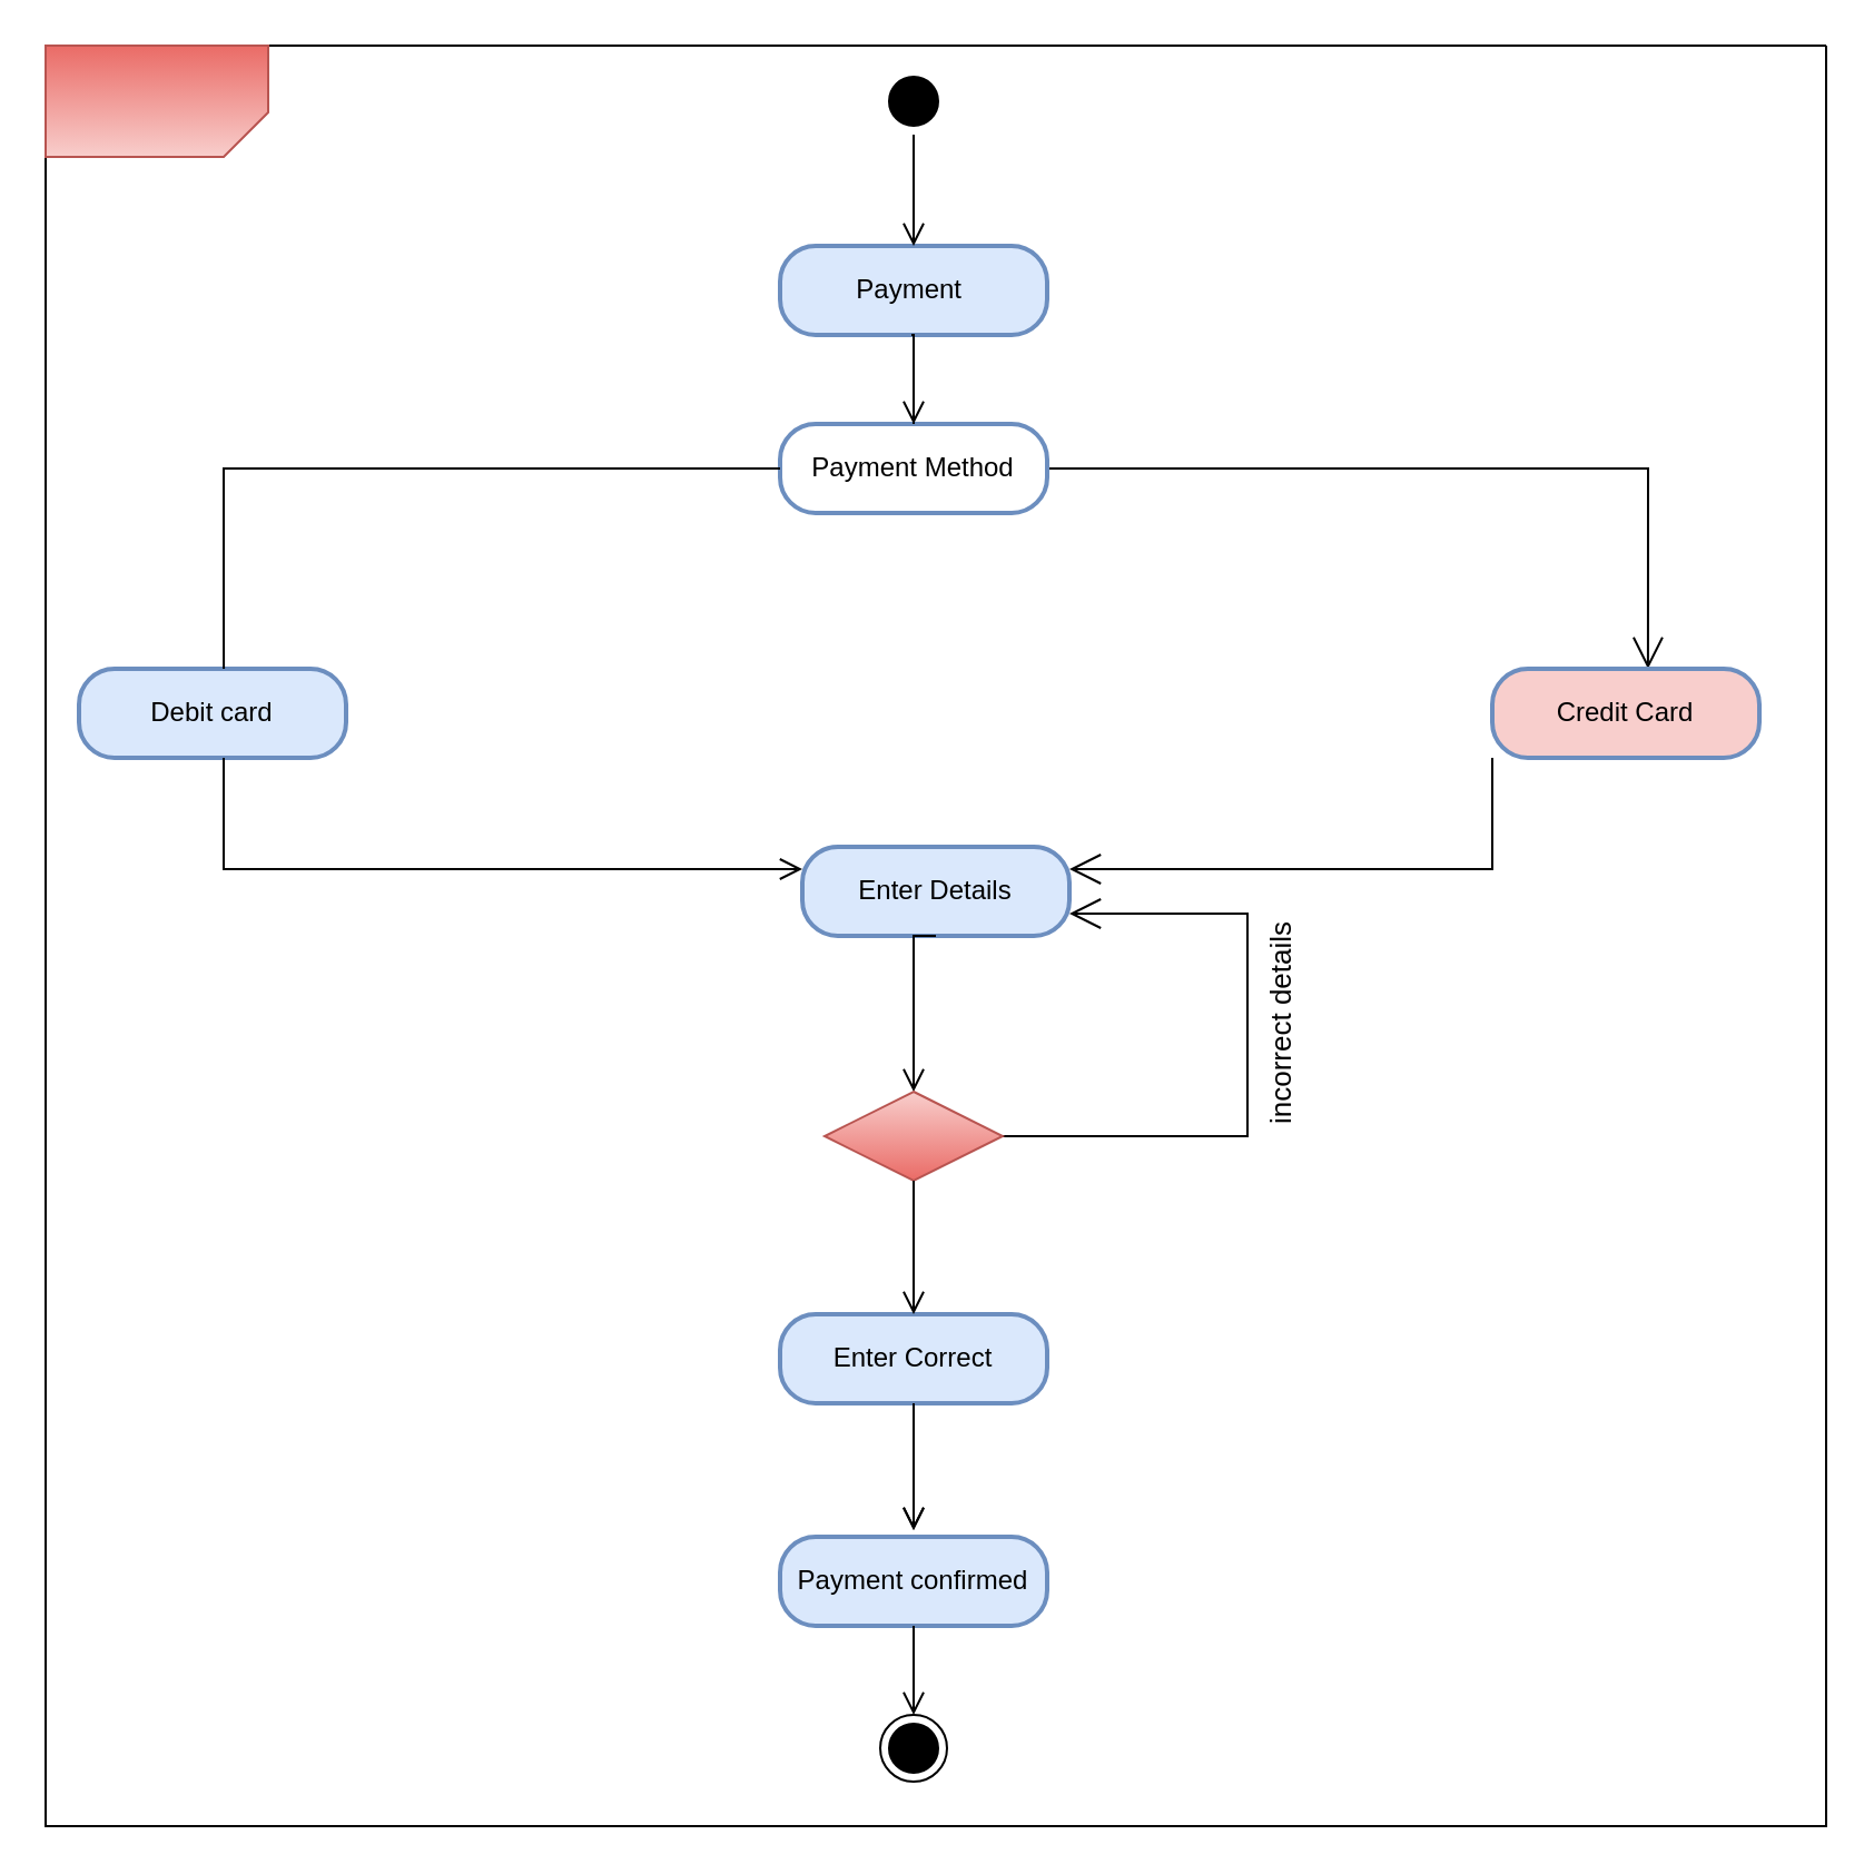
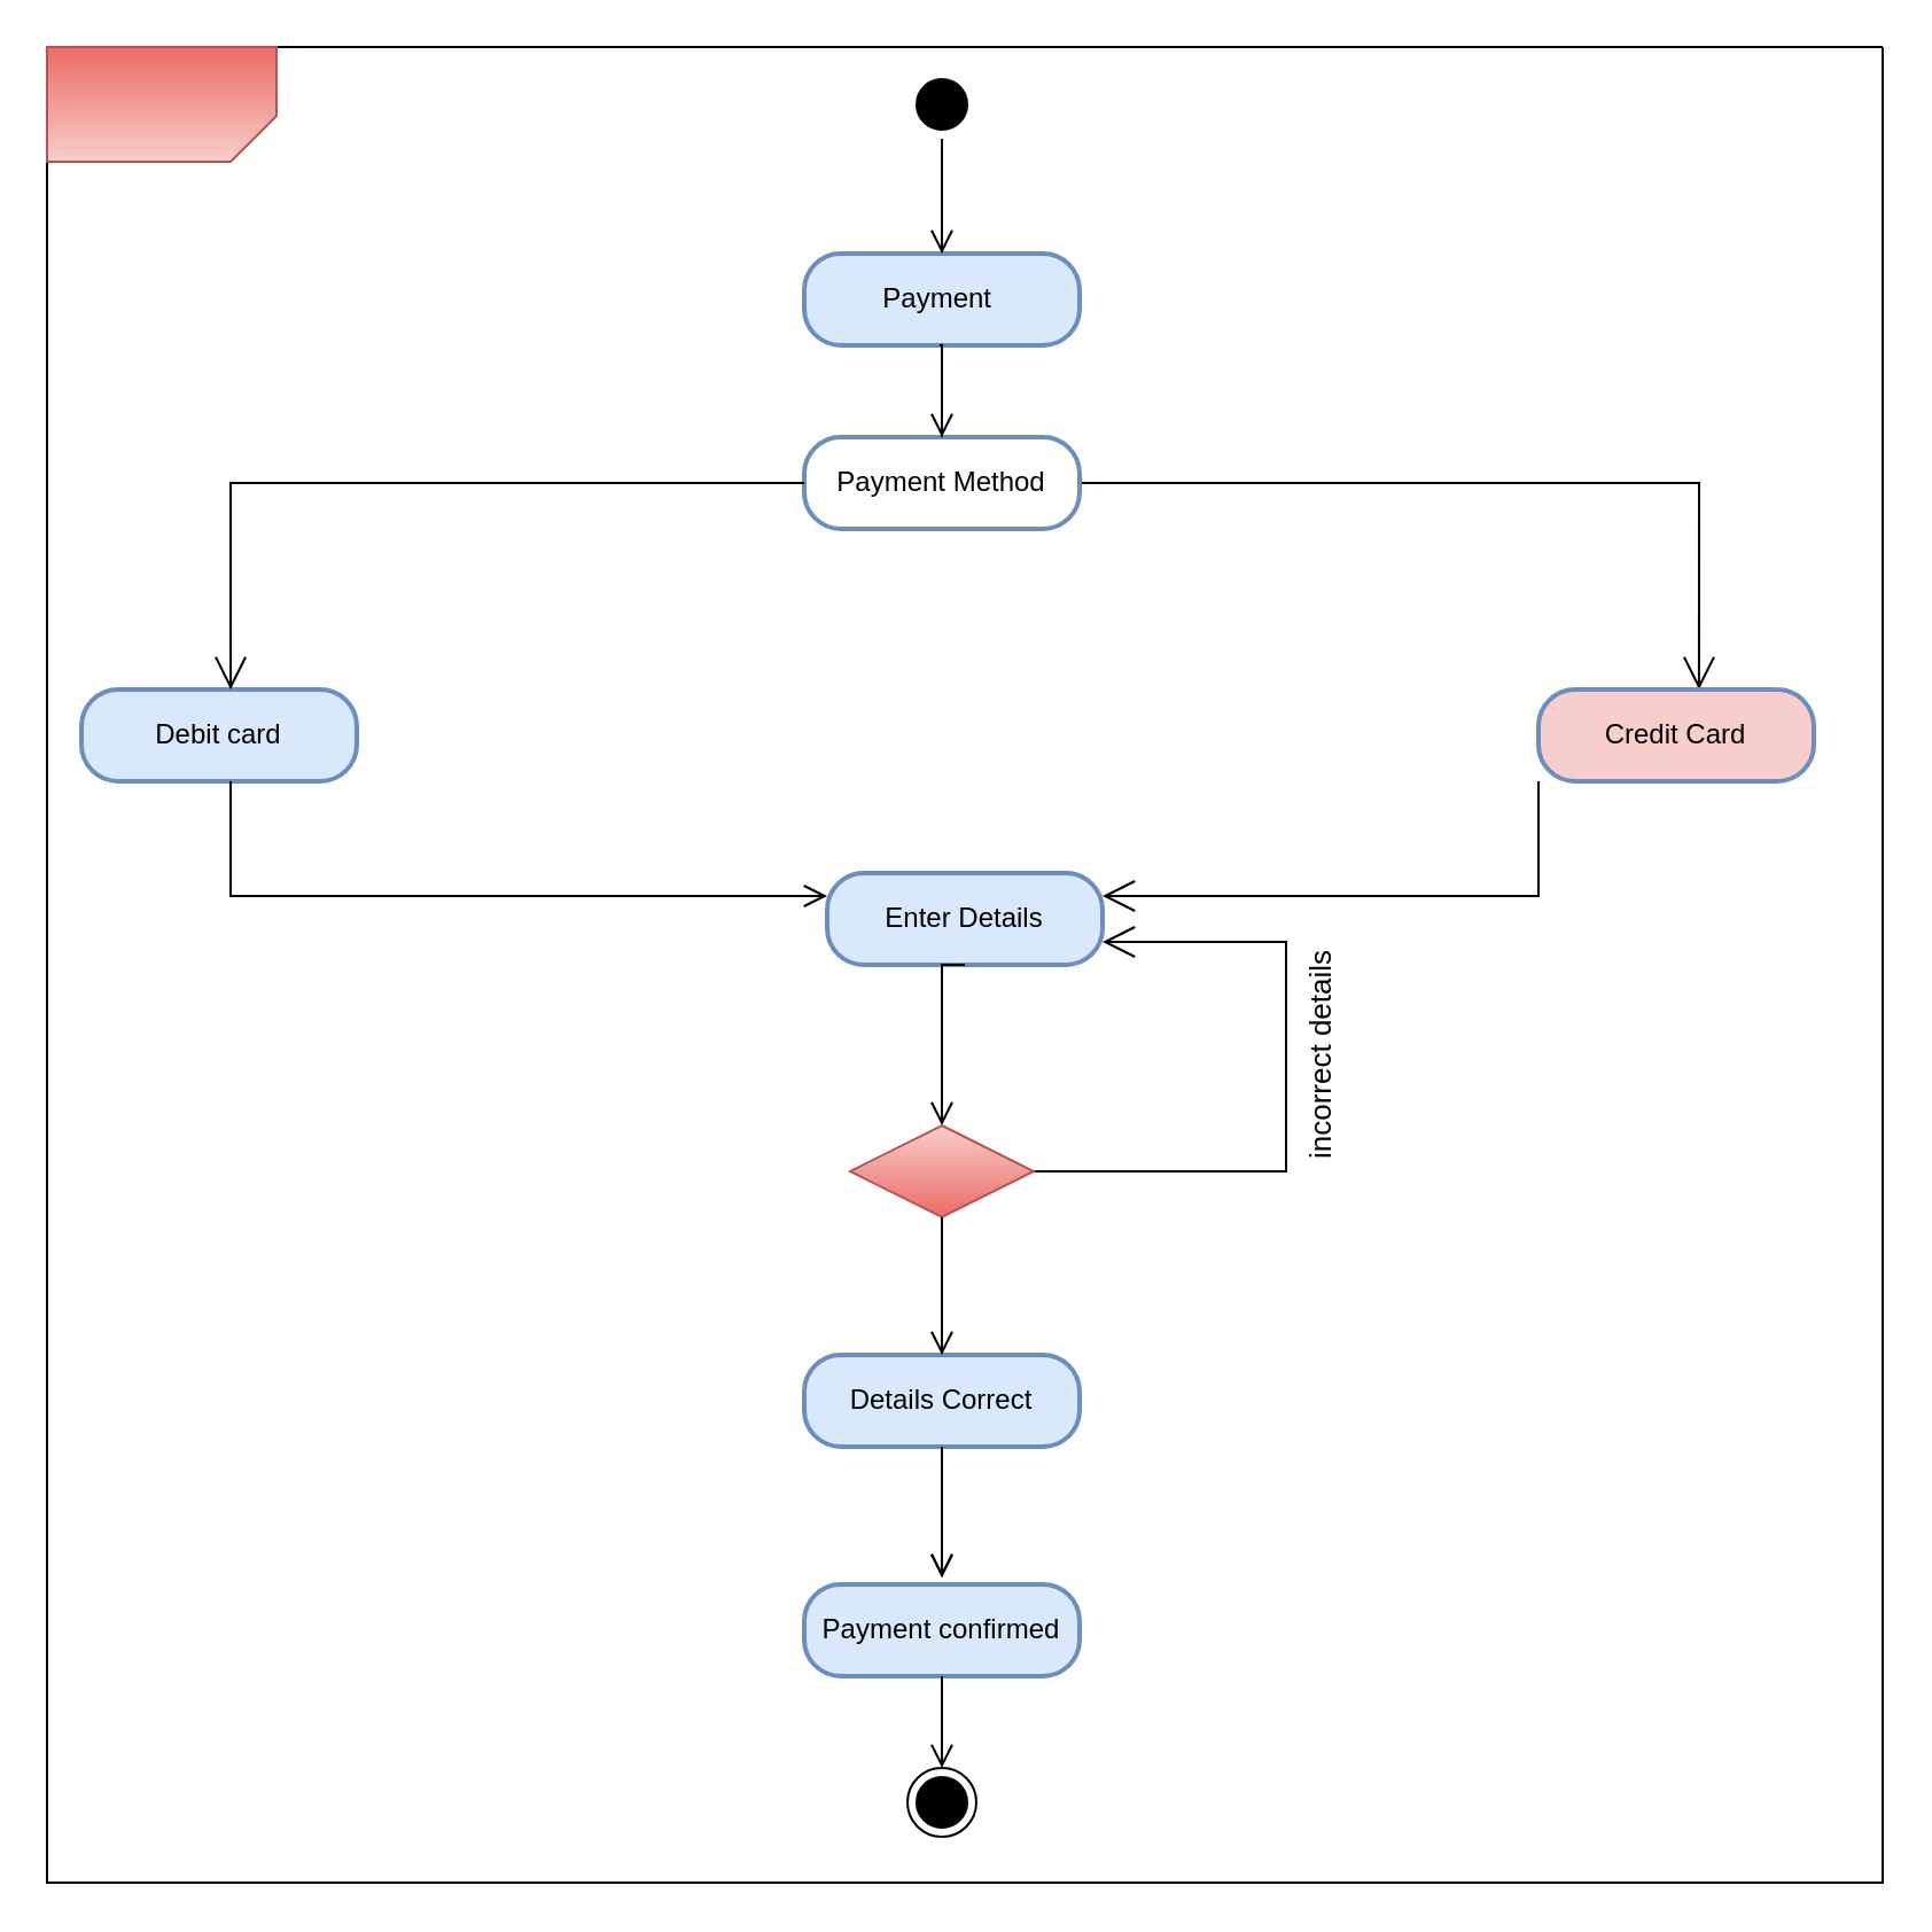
  <mxCell id="0" />
  <mxCell id="1" parent="0" />
  <mxCell id="2" value="" style="swimlane;startSize=0;fillColor=#f8cecc;strokeColor=#000000;gradientColor=#ea6b66;" vertex="1" parent="1"><mxGeometry x="20" y="20" width="800" height="800" as="geometry" /></mxCell>
  <mxCell id="3" value="" style="verticalLabelPosition=bottom;verticalAlign=top;html=1;shape=card;whiteSpace=wrap;size=20;arcSize=12;direction=west;fillColor=#f8cecc;gradientColor=#ea6b66;strokeColor=#b85450;" vertex="1" parent="2"><mxGeometry width="100" height="50" as="geometry" /></mxCell>
  <mxCell id="4" value="" style="ellipse;html=1;shape=startState;fillColor=#000000;strokeColor=#000000;" vertex="1" parent="2"><mxGeometry x="375" y="10" width="30" height="30" as="geometry" /></mxCell>
  <mxCell id="5" value="Payment&amp;nbsp;" style="rounded=1;whiteSpace=wrap;html=1;arcSize=40;fillColor=#dae8fc;strokeColor=#6c8ebf;strokeWidth=2;" vertex="1" parent="2"><mxGeometry x="330" y="90" width="120" height="40" as="geometry" /></mxCell>
  <mxCell id="6" value="" style="endArrow=open;endFill=1;endSize=12;html=1;rounded=0;exitX=1;exitY=0.5;exitDx=0;exitDy=0;entryX=0.583;entryY=0;entryDx=0;entryDy=0;entryPerimeter=0;" edge="1" parent="2" source="9" target="7"><mxGeometry width="160" relative="1" as="geometry"><mxPoint x="280" y="200" as="sourcePoint" /><mxPoint x="560" y="180" as="targetPoint" /><Array as="points"><mxPoint x="560" y="190" /><mxPoint x="640" y="190" /><mxPoint x="720" y="190" /></Array></mxGeometry></mxCell>
  <mxCell id="7" value="Credit Card" style="rounded=1;whiteSpace=wrap;html=1;arcSize=40;fillColor=#f8cecc;strokeColor=#6c8ebf;strokeWidth=2;" vertex="1" parent="2"><mxGeometry x="650" y="280" width="120" height="40" as="geometry" /></mxCell>
  <mxCell id="8" value="" style="edgeStyle=orthogonalEdgeStyle;html=1;verticalAlign=bottom;endArrow=open;endSize=8;strokeColor=#000000;rounded=0;entryX=0.5;entryY=0;entryDx=0;entryDy=0;" edge="1" parent="2" target="5"><mxGeometry relative="1" as="geometry"><mxPoint x="610" y="290" as="targetPoint" /><mxPoint x="390" y="40" as="sourcePoint" /><Array as="points"><mxPoint x="390" y="40" /></Array></mxGeometry></mxCell>
  <mxCell id="9" value="Payment Method" style="rounded=1;whiteSpace=wrap;html=1;arcSize=40;fillColor=#ffffff;strokeColor=#6c8ebf;strokeWidth=2;" vertex="1" parent="2"><mxGeometry x="330" y="170" width="120" height="40" as="geometry" /></mxCell>
  <mxCell id="10" value="Debit card" style="rounded=1;whiteSpace=wrap;html=1;arcSize=40;fillColor=#dae8fc;strokeColor=#6c8ebf;strokeWidth=2;" vertex="1" parent="2"><mxGeometry x="15" y="280" width="120" height="40" as="geometry" /></mxCell>
  <mxCell id="11" value="" style="edgeStyle=orthogonalEdgeStyle;html=1;verticalAlign=bottom;endArrow=open;endSize=8;strokeColor=#000000;rounded=0;" edge="1" parent="2"><mxGeometry relative="1" as="geometry"><mxPoint x="390" y="170" as="targetPoint" /><mxPoint x="390" y="170" as="sourcePoint" /><Array as="points"><mxPoint x="389" y="130" /><mxPoint x="389" y="130" /></Array></mxGeometry></mxCell>
  <mxCell id="12" value="Enter Details" style="rounded=1;whiteSpace=wrap;html=1;arcSize=40;fillColor=#dae8fc;strokeColor=#6c8ebf;strokeWidth=2;" vertex="1" parent="2"><mxGeometry x="340" y="360" width="120" height="40" as="geometry" /></mxCell>
- <mxCell id="13" value="Enter Correct" style="rounded=1;whiteSpace=wrap;html=1;arcSize=40;fillColor=#dae8fc;strokeColor=#6c8ebf;strokeWidth=2;" vertex="1" parent="2"><mxGeometry x="330" y="570" width="120" height="40" as="geometry" /></mxCell>
+ <mxCell id="13" value="Details Correct" style="rounded=1;whiteSpace=wrap;html=1;arcSize=40;fillColor=#dae8fc;strokeColor=#6c8ebf;strokeWidth=2;" vertex="1" parent="2"><mxGeometry x="330" y="570" width="120" height="40" as="geometry" /></mxCell>
  <mxCell id="14" value="" style="edgeStyle=orthogonalEdgeStyle;html=1;align=left;verticalAlign=top;endArrow=open;endSize=8;strokeColor=#000000;rounded=0;entryX=0;entryY=0.25;entryDx=0;entryDy=0;" edge="1" parent="2" target="12"><mxGeometry x="-1" relative="1" as="geometry"><mxPoint x="400" y="370" as="targetPoint" /><mxPoint x="80" y="320" as="sourcePoint" /><Array as="points"><mxPoint x="80" y="370" /></Array></mxGeometry></mxCell>
  <mxCell id="15" value="" style="edgeStyle=orthogonalEdgeStyle;html=1;align=left;verticalAlign=top;endArrow=open;endSize=8;strokeColor=#000000;rounded=0;entryX=0.5;entryY=0;entryDx=0;entryDy=0;exitX=0.5;exitY=1;exitDx=0;exitDy=0;" edge="1" parent="2" source="12"><mxGeometry x="-1" relative="1" as="geometry"><mxPoint x="390" y="470" as="targetPoint" /><mxPoint x="400" y="315" as="sourcePoint" /><Array as="points"><mxPoint x="390" y="430" /><mxPoint x="390" y="430" /></Array></mxGeometry></mxCell>
  <mxCell id="16" value="" style="endArrow=open;endFill=1;endSize=12;html=1;rounded=0;fontSize=13;fontColor=#000000;strokeColor=#000000;strokeWidth=1;entryX=1;entryY=0.75;entryDx=0;entryDy=0;entryPerimeter=0;" edge="1" parent="2" source="18" target="12"><mxGeometry width="160" relative="1" as="geometry"><mxPoint x="612" y="470" as="sourcePoint" /><mxPoint x="450" y="380" as="targetPoint" /><Array as="points"><mxPoint x="540" y="490" /><mxPoint x="540" y="450" /><mxPoint x="540" y="390" /></Array></mxGeometry></mxCell>
- <mxCell id="17" value="" style="endArrow=none;endFill=1;endSize=12;html=1;rounded=0;exitX=0;exitY=0.5;exitDx=0;exitDy=0;entryX=0.542;entryY=0;entryDx=0;entryDy=0;entryPerimeter=0;" edge="1" parent="2" source="9" target="10"><mxGeometry width="160" relative="1" as="geometry"><mxPoint x="460" y="120" as="sourcePoint" /><mxPoint x="729.96" y="180" as="targetPoint" /><Array as="points"><mxPoint x="80" y="190" /><mxPoint x="80" y="240" /></Array></mxGeometry></mxCell>
+ <mxCell id="17" value="" style="endArrow=open;endFill=1;endSize=12;html=1;rounded=0;exitX=0;exitY=0.5;exitDx=0;exitDy=0;entryX=0.542;entryY=0;entryDx=0;entryDy=0;entryPerimeter=0;" edge="1" parent="2" source="9" target="10"><mxGeometry width="160" relative="1" as="geometry"><mxPoint x="460" y="120" as="sourcePoint" /><mxPoint x="729.96" y="180" as="targetPoint" /><Array as="points"><mxPoint x="80" y="190" /><mxPoint x="80" y="240" /></Array></mxGeometry></mxCell>
  <mxCell id="18" value="" style="rhombus;whiteSpace=wrap;html=1;fillColor=#f8cecc;strokeColor=#b85450;fontSize=13;gradientColor=#ea6b66;" vertex="1" parent="2"><mxGeometry x="350" y="470" width="80" height="40" as="geometry" /></mxCell>
  <mxCell id="19" value="" style="edgeStyle=orthogonalEdgeStyle;html=1;align=left;verticalAlign=top;endArrow=open;endSize=8;strokeColor=#000000;rounded=0;entryX=0.5;entryY=0;entryDx=0;entryDy=0;exitX=0.5;exitY=1;exitDx=0;exitDy=0;" edge="1" parent="2" source="18" target="13"><mxGeometry x="-1" relative="1" as="geometry"><mxPoint x="400" y="480" as="targetPoint" /><mxPoint x="400" y="410" as="sourcePoint" /><Array as="points"><mxPoint x="390" y="540" /><mxPoint x="390" y="540" /></Array></mxGeometry></mxCell>
  <mxCell id="20" value="" style="edgeStyle=orthogonalEdgeStyle;html=1;align=left;verticalAlign=top;endArrow=open;endSize=8;strokeColor=#000000;rounded=0;exitX=0.5;exitY=1;exitDx=0;exitDy=0;" edge="1" parent="2" source="13"><mxGeometry x="-1" relative="1" as="geometry"><mxPoint x="390" y="667" as="targetPoint" /><mxPoint x="400" y="520" as="sourcePoint" /><Array as="points"><mxPoint x="390" y="667" /></Array></mxGeometry></mxCell>
  <mxCell id="21" value="incorrect details" style="text;html=1;align=center;verticalAlign=middle;resizable=0;points=[];autosize=1;strokeColor=none;fillColor=none;fontSize=13;fontColor=#000000;rotation=270;" vertex="1" parent="2"><mxGeometry x="500" y="430" width="110" height="20" as="geometry" /></mxCell>
  <mxCell id="22" value="Payment confirmed" style="rounded=1;whiteSpace=wrap;html=1;arcSize=40;fillColor=#dae8fc;strokeColor=#6c8ebf;strokeWidth=2;" vertex="1" parent="2"><mxGeometry x="330" y="670" width="120" height="40" as="geometry" /></mxCell>
  <mxCell id="23" value="" style="ellipse;html=1;shape=endState;fillColor=#000000;strokeColor=#000000;fontSize=13;fontColor=#000000;" vertex="1" parent="2"><mxGeometry x="375" y="750" width="30" height="30" as="geometry" /></mxCell>
  <mxCell id="24" value="" style="edgeStyle=orthogonalEdgeStyle;html=1;align=left;verticalAlign=top;endArrow=open;endSize=8;strokeColor=#000000;rounded=0;exitX=0.5;exitY=1;exitDx=0;exitDy=0;" edge="1" parent="2" source="22" target="23"><mxGeometry x="-1" relative="1" as="geometry"><mxPoint x="400" y="677" as="targetPoint" /><mxPoint x="400" y="730" as="sourcePoint" /><Array as="points"><mxPoint x="390" y="730" /><mxPoint x="390" y="730" /></Array></mxGeometry></mxCell>
  <mxCell id="25" value="" style="endArrow=open;endFill=1;endSize=12;html=1;rounded=0;entryX=1;entryY=0.25;entryDx=0;entryDy=0;" edge="1" parent="1" target="12"><mxGeometry width="160" relative="1" as="geometry"><mxPoint x="670" y="340" as="sourcePoint" /><mxPoint x="679.96" y="310" as="targetPoint" /><Array as="points"><mxPoint x="670" y="340" /><mxPoint x="670" y="390" /></Array></mxGeometry></mxCell>
  <mxCell id="26" value="" style="edgeStyle=orthogonalEdgeStyle;html=1;align=left;verticalAlign=top;endArrow=open;endSize=8;strokeColor=#000000;rounded=0;exitX=0.5;exitY=1;exitDx=0;exitDy=0;" edge="1" parent="1"><mxGeometry x="-1" relative="1" as="geometry"><mxPoint x="410" y="687" as="targetPoint" /><mxPoint x="410" y="630" as="sourcePoint" /><Array as="points"><mxPoint x="410" y="687" /></Array></mxGeometry></mxCell>
